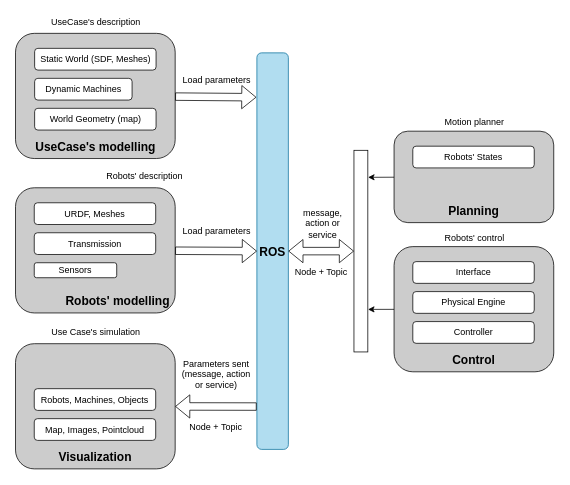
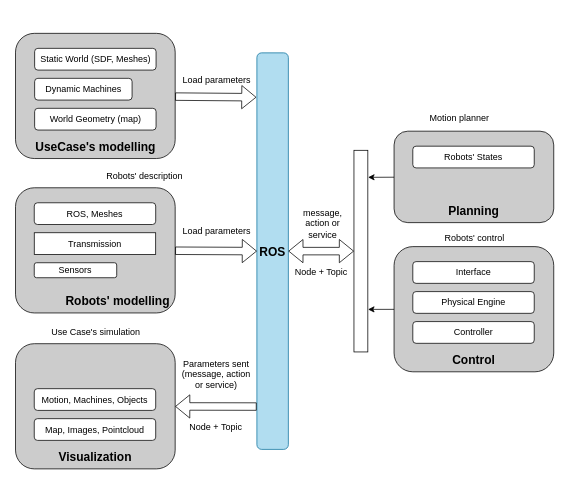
  <mxCell id="0" />
  <mxCell id="1" parent="0" />
  <mxCell id="2" value="" style="rounded=1;whiteSpace=wrap;html=1;fillColor=#CCCCCC;" parent="1" vertex="1"><mxGeometry x="20" y="250" width="213" height="167" as="geometry" /></mxCell>
- <mxCell id="3" value="URDF, Meshes" style="rounded=1;whiteSpace=wrap;html=1;" parent="1" vertex="1"><mxGeometry x="45" y="270" width="162" height="29" as="geometry" /></mxCell>
- <mxCell id="4" value="Transmission" style="rounded=1;whiteSpace=wrap;html=1;" parent="1" vertex="1"><mxGeometry x="45" y="310" width="162" height="29" as="geometry" /></mxCell>
+ <mxCell id="3" value="ROS, Meshes" style="rounded=1;whiteSpace=wrap;html=1;" parent="1" vertex="1"><mxGeometry x="45" y="270" width="162" height="29" as="geometry" /></mxCell>
+ <mxCell id="4" value="Transmission" style="whiteSpace=wrap;html=1;rounded=0;" parent="1" vertex="1"><mxGeometry x="45" y="310" width="162" height="29" as="geometry" /></mxCell>
  <mxCell id="5" value="Sensors" style="rounded=1;whiteSpace=wrap;html=1;" parent="1" vertex="1"><mxGeometry x="45" y="350" width="110" height="20" as="geometry" /></mxCell>
  <mxCell id="6" value="&lt;b&gt;&lt;font style=&quot;font-size: 16px&quot;&gt;Robots' modelling&lt;/font&gt;&lt;/b&gt;" style="text;html=1;strokeColor=none;fillColor=none;align=center;verticalAlign=middle;whiteSpace=wrap;rounded=0;" parent="1" vertex="1"><mxGeometry x="83" y="388" width="147" height="25" as="geometry" /></mxCell>
  <mxCell id="7" value="" style="rounded=1;whiteSpace=wrap;html=1;fillColor=#CCCCCC;" parent="1" vertex="1"><mxGeometry x="20" y="44" width="213" height="167" as="geometry" /></mxCell>
  <mxCell id="8" value="Static World (SDF, Meshes)" style="rounded=1;whiteSpace=wrap;html=1;" parent="1" vertex="1"><mxGeometry x="45.5" y="64" width="162" height="29" as="geometry" /></mxCell>
  <mxCell id="9" value="Dynamic Machines" style="rounded=1;whiteSpace=wrap;html=1;" parent="1" vertex="1"><mxGeometry x="45.5" y="104" width="130" height="29" as="geometry" /></mxCell>
  <mxCell id="10" value="World Geometry (map)" style="rounded=1;whiteSpace=wrap;html=1;" parent="1" vertex="1"><mxGeometry x="45.5" y="144" width="162" height="29" as="geometry" /></mxCell>
  <mxCell id="11" value="&lt;b&gt;&lt;font style=&quot;font-size: 16px&quot;&gt;UseCase's modelling&lt;/font&gt;&lt;/b&gt;" style="text;html=1;strokeColor=none;fillColor=none;align=center;verticalAlign=middle;whiteSpace=wrap;rounded=0;" parent="1" vertex="1"><mxGeometry x="42" y="182" width="170" height="25" as="geometry" /></mxCell>
  <mxCell id="12" value="Robots' description" style="text;html=1;align=center;verticalAlign=middle;resizable=0;points=[];autosize=1;" parent="1" vertex="1"><mxGeometry x="135.5" y="226" width="112" height="18" as="geometry" /></mxCell>
  <mxCell id="13" value="" style="rounded=1;whiteSpace=wrap;html=1;fillColor=#CCCCCC;" parent="1" vertex="1"><mxGeometry x="525" y="174.5" width="213" height="122" as="geometry" /></mxCell>
  <mxCell id="14" value="Robots' States" style="rounded=1;whiteSpace=wrap;html=1;" parent="1" vertex="1"><mxGeometry x="550" y="194.5" width="162" height="29" as="geometry" /></mxCell>
  <mxCell id="15" value="&lt;b&gt;&lt;font style=&quot;font-size: 16px&quot;&gt;Planning&lt;/font&gt;&lt;/b&gt;" style="text;html=1;strokeColor=none;fillColor=none;align=center;verticalAlign=middle;whiteSpace=wrap;rounded=0;" parent="1" vertex="1"><mxGeometry x="565" y="268.5" width="133" height="25" as="geometry" /></mxCell>
  <mxCell id="16" value="" style="rounded=1;whiteSpace=wrap;html=1;fillColor=#CCCCCC;" parent="1" vertex="1"><mxGeometry x="525" y="328.5" width="213" height="167" as="geometry" /></mxCell>
  <mxCell id="17" value="Interface" style="rounded=1;whiteSpace=wrap;html=1;" parent="1" vertex="1"><mxGeometry x="550" y="348.5" width="162" height="29" as="geometry" /></mxCell>
  <mxCell id="18" value="Physical Engine" style="rounded=1;whiteSpace=wrap;html=1;" parent="1" vertex="1"><mxGeometry x="550" y="388.5" width="162" height="29" as="geometry" /></mxCell>
  <mxCell id="19" value="Controller" style="rounded=1;whiteSpace=wrap;html=1;" parent="1" vertex="1"><mxGeometry x="550" y="428.5" width="162" height="29" as="geometry" /></mxCell>
  <mxCell id="20" value="&lt;b&gt;&lt;font style=&quot;font-size: 16px&quot;&gt;Control&lt;/font&gt;&lt;/b&gt;" style="text;html=1;strokeColor=none;fillColor=none;align=center;verticalAlign=middle;whiteSpace=wrap;rounded=0;" parent="1" vertex="1"><mxGeometry x="565" y="466.5" width="133" height="25" as="geometry" /></mxCell>
- <mxCell id="21" value="UseCase's description" style="text;html=1;align=center;verticalAlign=middle;resizable=0;points=[];autosize=1;" parent="1" vertex="1"><mxGeometry x="62" y="20" width="129" height="18" as="geometry" /></mxCell>
- <mxCell id="22" value="Motion planner" style="text;html=1;align=center;verticalAlign=middle;resizable=0;points=[];autosize=1;" parent="1" vertex="1"><mxGeometry x="587" y="153.5" width="89" height="18" as="geometry" /></mxCell>
+ <mxCell id="22" value="Motion planner" style="text;html=1;align=center;verticalAlign=middle;resizable=0;points=[];autosize=1;" parent="1" vertex="1"><mxGeometry x="567" y="148.5" width="89" height="18" as="geometry" /></mxCell>
  <mxCell id="23" value="Robots' control" style="text;html=1;align=center;verticalAlign=middle;resizable=0;points=[];autosize=1;" parent="1" vertex="1"><mxGeometry x="587" y="307.5" width="90" height="18" as="geometry" /></mxCell>
  <mxCell id="24" value="&lt;b&gt;&lt;font style=&quot;font-size: 16px&quot;&gt;ROS&lt;/font&gt;&lt;/b&gt;" style="rounded=1;whiteSpace=wrap;html=1;fillColor=#b1ddf0;strokeColor=#10739e;" parent="1" vertex="1"><mxGeometry x="342" y="70" width="42" height="529" as="geometry" /></mxCell>
  <mxCell id="25" value="" style="rounded=0;whiteSpace=wrap;html=1;fillColor=none;" parent="1" vertex="1"><mxGeometry x="471.49" y="200" width="18.51" height="269" as="geometry" /></mxCell>
  <mxCell id="26" value="" style="endArrow=classic;html=1;entryX=1.019;entryY=0.134;entryDx=0;entryDy=0;entryPerimeter=0;" parent="1" source="13" target="25" edge="1"><mxGeometry width="50" height="50" relative="1" as="geometry"><mxPoint x="570" y="267.752" as="sourcePoint" /><mxPoint x="545.721" y="267.582" as="targetPoint" /></mxGeometry></mxCell>
  <mxCell id="27" value="" style="endArrow=classic;html=1;entryX=1.015;entryY=0.789;entryDx=0;entryDy=0;entryPerimeter=0;" parent="1" source="16" target="25" edge="1"><mxGeometry width="50" height="50" relative="1" as="geometry"><mxPoint x="570" y="627.752" as="sourcePoint" /><mxPoint x="545.721" y="627.582" as="targetPoint" /></mxGeometry></mxCell>
  <mxCell id="28" value="" style="shape=flexArrow;endArrow=classic;startArrow=classic;html=1;" parent="1" source="24" target="25" edge="1"><mxGeometry width="50" height="50" relative="1" as="geometry"><mxPoint x="565" y="523" as="sourcePoint" /><mxPoint x="615" y="473" as="targetPoint" /></mxGeometry></mxCell>
  <mxCell id="29" value="Node + Topic" style="text;html=1;strokeColor=none;fillColor=none;align=center;verticalAlign=middle;whiteSpace=wrap;rounded=0;" parent="1" vertex="1"><mxGeometry x="387" y="353" width="82" height="20" as="geometry" /></mxCell>
  <mxCell id="30" value="message,&lt;br&gt;action or service" style="text;html=1;strokeColor=none;fillColor=none;align=center;verticalAlign=middle;whiteSpace=wrap;rounded=0;" parent="1" vertex="1"><mxGeometry x="389.49" y="276" width="82" height="44" as="geometry" /></mxCell>
  <mxCell id="31" value="" style="rounded=1;whiteSpace=wrap;html=1;fillColor=#CCCCCC;" parent="1" vertex="1"><mxGeometry x="20" y="458" width="213" height="167" as="geometry" /></mxCell>
- <mxCell id="32" value="Robots, Machines, Objects" style="rounded=1;whiteSpace=wrap;html=1;" parent="1" vertex="1"><mxGeometry x="45" y="518" width="162" height="29" as="geometry" /></mxCell>
+ <mxCell id="32" value="Motion, Machines, Objects" style="rounded=1;whiteSpace=wrap;html=1;" parent="1" vertex="1"><mxGeometry x="45" y="518" width="162" height="29" as="geometry" /></mxCell>
  <mxCell id="33" value="Map, Images, Pointcloud" style="rounded=1;whiteSpace=wrap;html=1;" parent="1" vertex="1"><mxGeometry x="45" y="558" width="162" height="29" as="geometry" /></mxCell>
  <mxCell id="34" value="&lt;b&gt;&lt;font style=&quot;font-size: 16px&quot;&gt;Visualization&lt;/font&gt;&lt;/b&gt;" style="text;html=1;strokeColor=none;fillColor=none;align=center;verticalAlign=middle;whiteSpace=wrap;rounded=0;" parent="1" vertex="1"><mxGeometry x="72" y="596" width="109" height="25" as="geometry" /></mxCell>
  <mxCell id="35" value="Use Case's simulation" style="text;html=1;align=center;verticalAlign=middle;resizable=0;points=[];autosize=1;" parent="1" vertex="1"><mxGeometry x="62.5" y="434" width="128" height="18" as="geometry" /></mxCell>
  <mxCell id="36" value="" style="shape=flexArrow;endArrow=classic;html=1;entryX=-0.017;entryY=0.112;entryDx=0;entryDy=0;entryPerimeter=0;" parent="1" source="7" target="24" edge="1"><mxGeometry width="50" height="50" relative="1" as="geometry"><mxPoint x="296" y="324" as="sourcePoint" /><mxPoint x="338" y="128" as="targetPoint" /></mxGeometry></mxCell>
  <mxCell id="37" value="" style="shape=flexArrow;endArrow=classic;html=1;entryX=0;entryY=0.5;entryDx=0;entryDy=0;" parent="1" source="2" target="24" edge="1"><mxGeometry width="50" height="50" relative="1" as="geometry"><mxPoint x="267" y="159.898" as="sourcePoint" /><mxPoint x="337" y="334" as="targetPoint" /></mxGeometry></mxCell>
  <mxCell id="38" value="" style="shape=flexArrow;endArrow=classic;html=1;exitX=-0.008;exitY=0.892;exitDx=0;exitDy=0;exitPerimeter=0;" parent="1" source="24" target="31" edge="1"><mxGeometry width="50" height="50" relative="1" as="geometry"><mxPoint x="336" y="542" as="sourcePoint" /><mxPoint x="434" y="461" as="targetPoint" /></mxGeometry></mxCell>
  <mxCell id="39" value="Parameters sent &lt;br&gt;(message, action or&amp;nbsp;service)" style="text;html=1;strokeColor=none;fillColor=none;align=center;verticalAlign=middle;whiteSpace=wrap;rounded=0;" parent="1" vertex="1"><mxGeometry x="240.98" y="462" width="94.02" height="74" as="geometry" /></mxCell>
  <mxCell id="40" value="Node + Topic" style="text;html=1;strokeColor=none;fillColor=none;align=center;verticalAlign=middle;whiteSpace=wrap;rounded=0;" parent="1" vertex="1"><mxGeometry x="247.49" y="560" width="81" height="20" as="geometry" /></mxCell>
  <mxCell id="41" value="Load parameters" style="text;html=1;align=center;verticalAlign=middle;resizable=0;points=[];autosize=1;" parent="1" vertex="1"><mxGeometry x="237" y="299" width="101" height="18" as="geometry" /></mxCell>
  <mxCell id="42" value="Load parameters" style="text;html=1;align=center;verticalAlign=middle;resizable=0;points=[];autosize=1;" parent="1" vertex="1"><mxGeometry x="237.99" y="98" width="101" height="18" as="geometry" /></mxCell>
